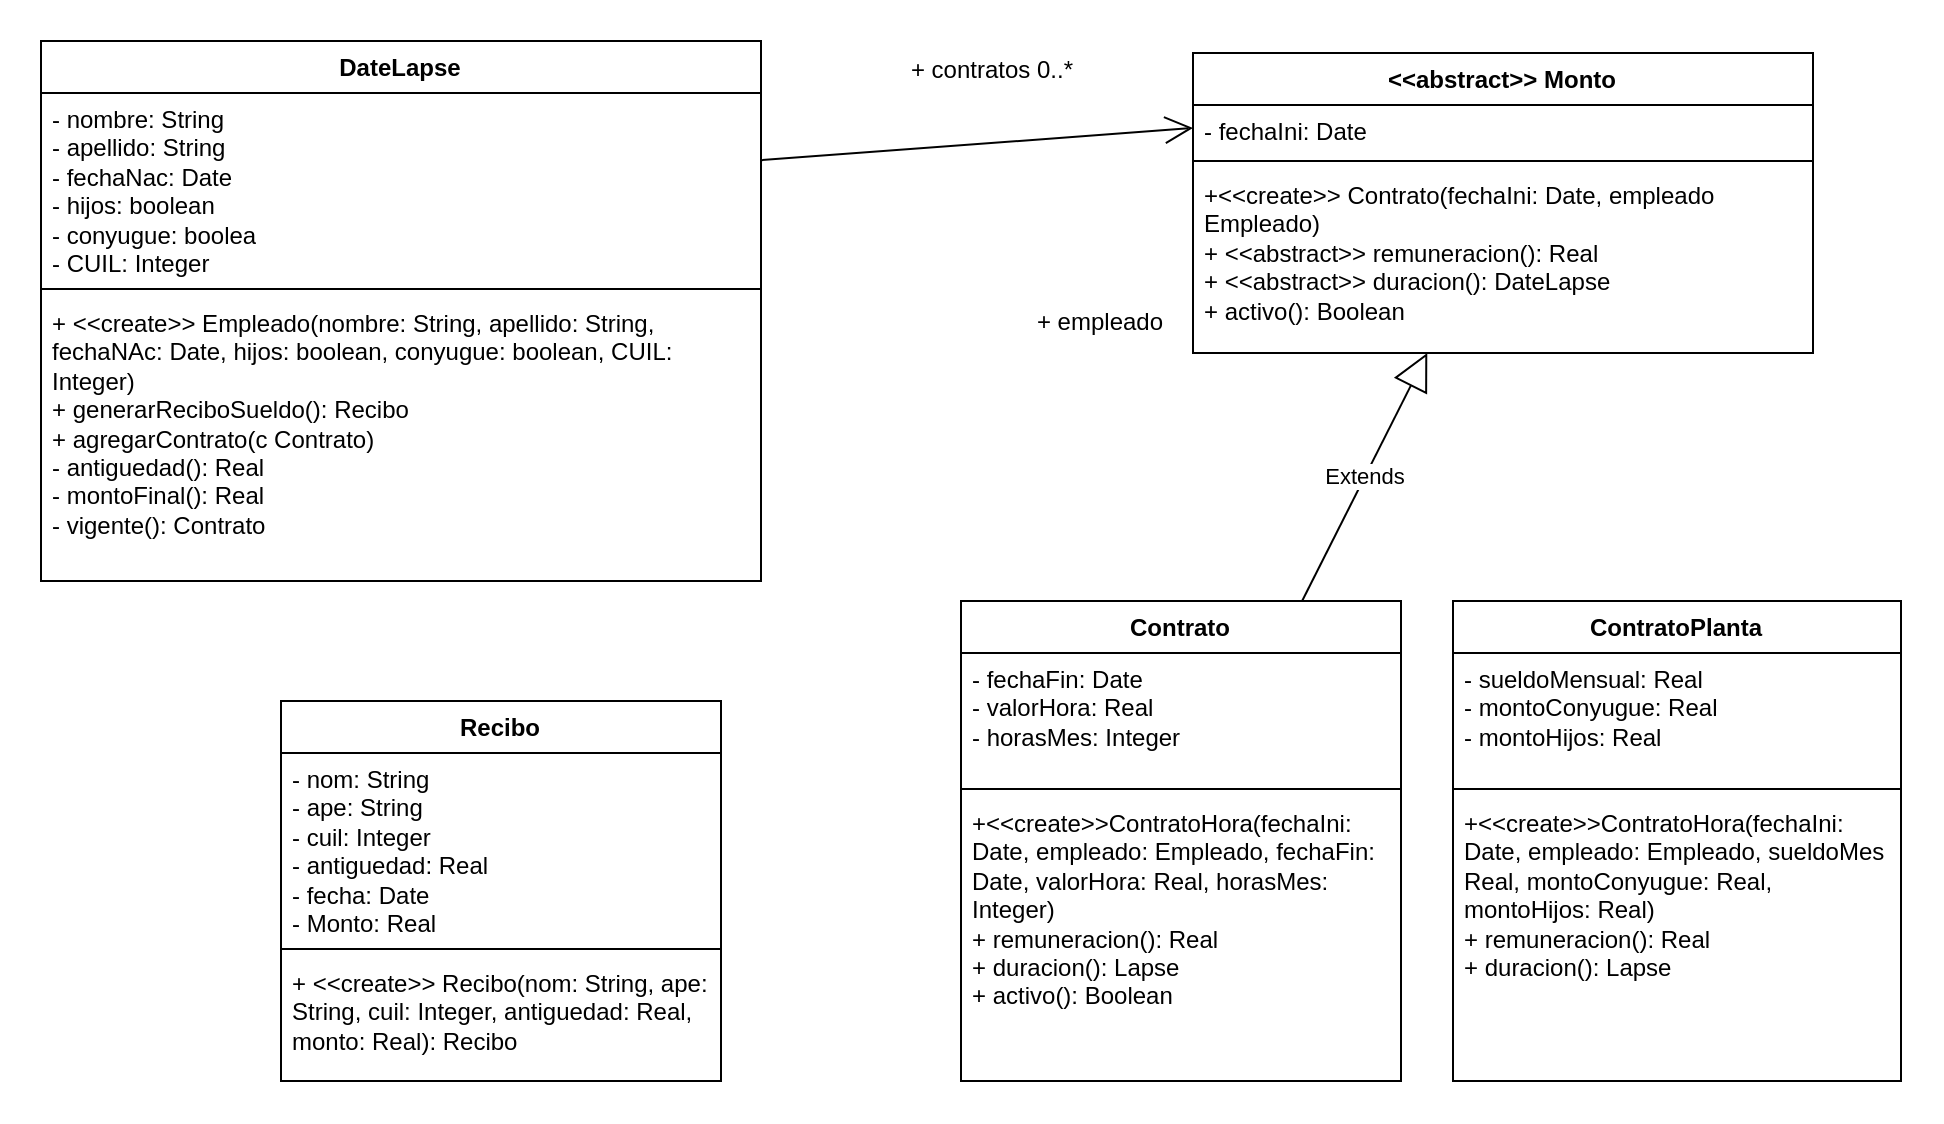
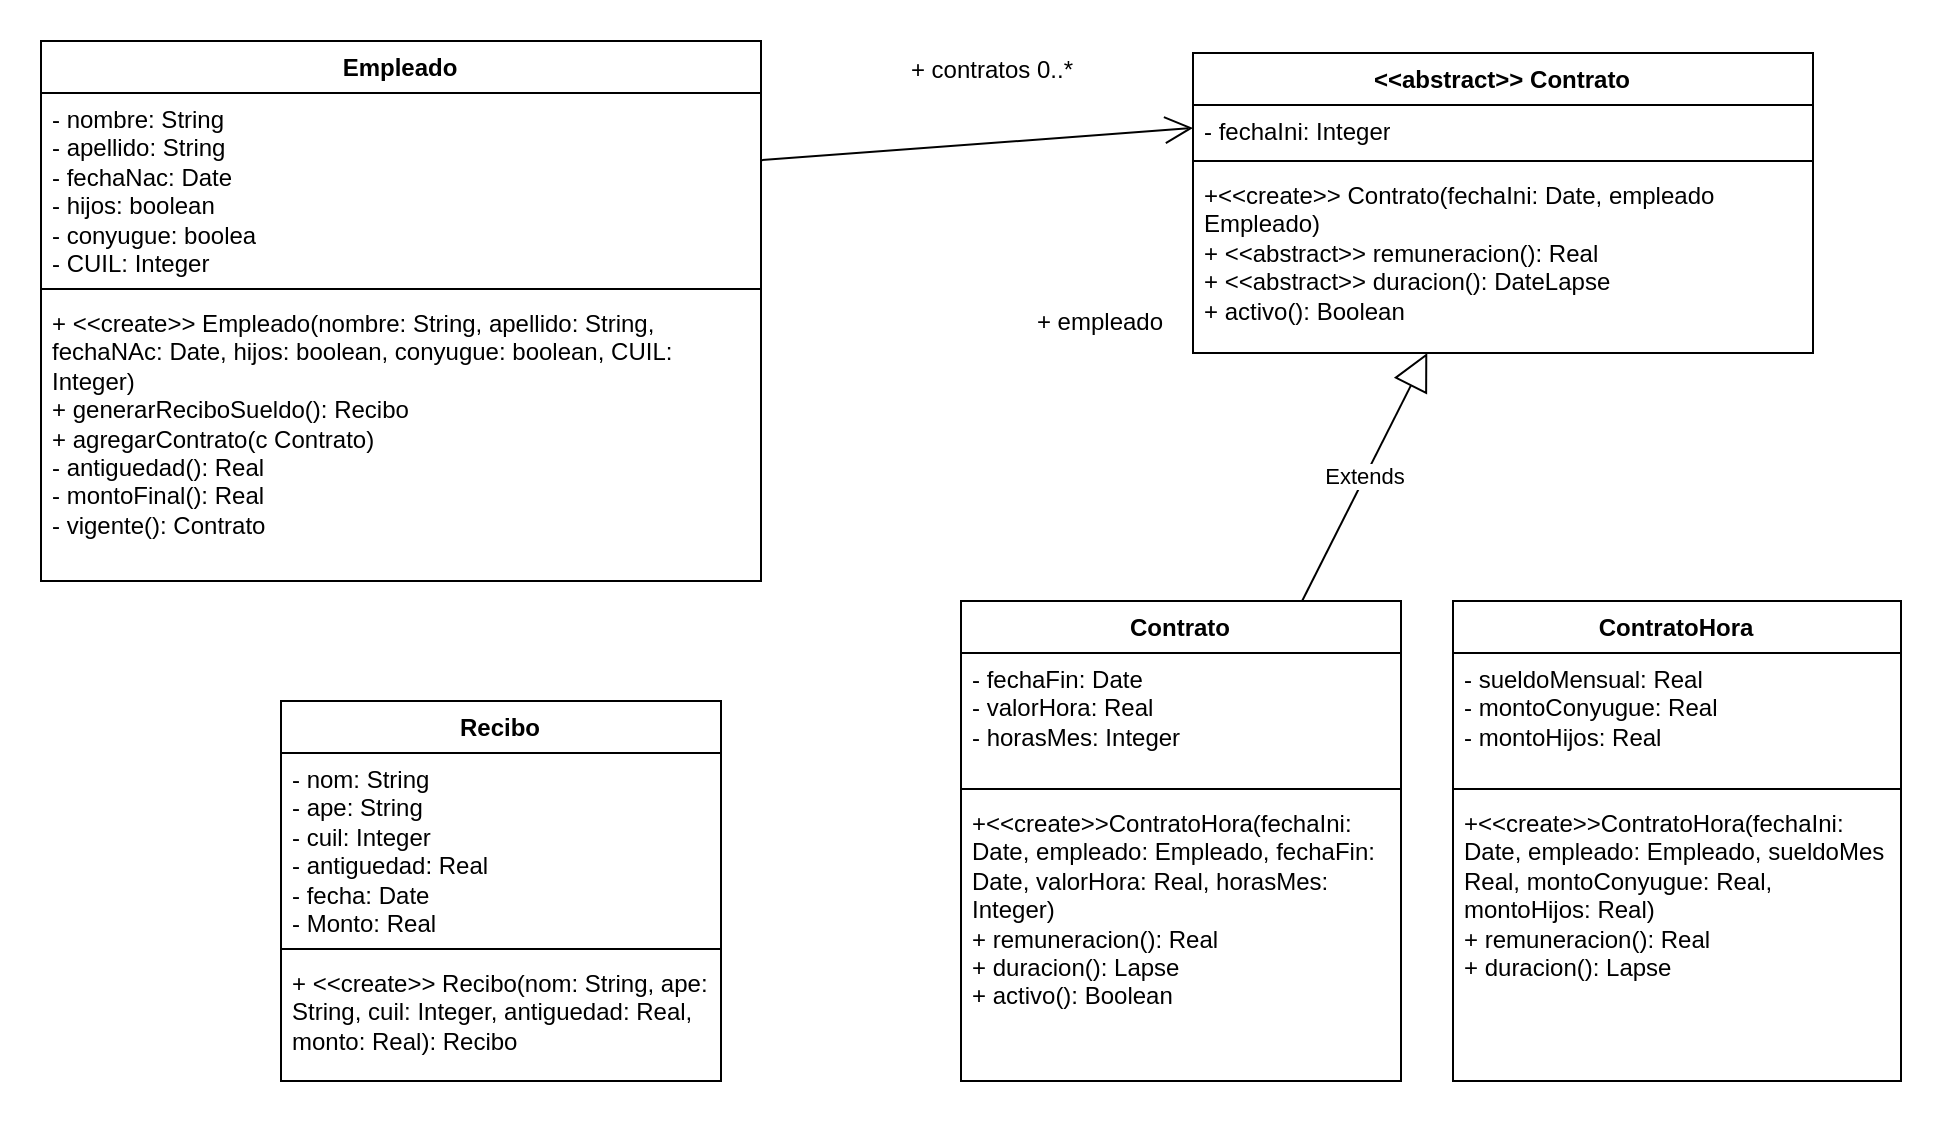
  <mxCell id="0" />
  <mxCell id="1" parent="0" />
- <mxCell id="2" value="DateLapse" style="swimlane;fontStyle=1;align=center;verticalAlign=top;childLayout=stackLayout;horizontal=1;startSize=26;horizontalStack=0;resizeParent=1;resizeParentMax=0;resizeLast=0;collapsible=1;marginBottom=0;whiteSpace=wrap;html=1;" parent="1" vertex="1"><mxGeometry y="20" width="360" height="270" as="geometry" x="20" /></mxCell>
+ <mxCell id="2" value="Empleado" style="swimlane;fontStyle=1;align=center;verticalAlign=top;childLayout=stackLayout;horizontal=1;startSize=26;horizontalStack=0;resizeParent=1;resizeParentMax=0;resizeLast=0;collapsible=1;marginBottom=0;whiteSpace=wrap;html=1;" parent="1" vertex="1"><mxGeometry y="20" width="360" height="270" as="geometry" x="20" /></mxCell>
  <mxCell id="3" value="- nombre: String&lt;br&gt;- apellido: String&lt;br&gt;- fechaNac: Date&lt;br&gt;- hijos: boolean&lt;br&gt;- conyugue: boolea&lt;br&gt;- CUIL: Integer" style="text;strokeColor=none;fillColor=none;align=left;verticalAlign=top;spacingLeft=4;spacingRight=4;overflow=hidden;rotatable=0;points=[[0,0.5],[1,0.5]];portConstraint=eastwest;whiteSpace=wrap;html=1;" parent="2" vertex="1"><mxGeometry y="26" width="360" height="94" as="geometry" /></mxCell>
  <mxCell id="4" value="" style="line;strokeWidth=1;fillColor=none;align=left;verticalAlign=middle;spacingTop=-1;spacingLeft=3;spacingRight=3;rotatable=0;labelPosition=right;points=[];portConstraint=eastwest;strokeColor=inherit;" parent="2" vertex="1"><mxGeometry y="120" width="360" height="8" as="geometry" /></mxCell>
  <mxCell id="5" value="+ &amp;lt;&amp;lt;create&amp;gt;&amp;gt; Empleado(nombre: String, apellido: String, fechaNAc: Date, hijos: boolean, conyugue: boolean, CUIL: Integer)&lt;br&gt;+ generarReciboSueldo(): Recibo&lt;br&gt;+ agregarContrato(c Contrato)&lt;br&gt;- antiguedad(): Real&lt;br&gt;- montoFinal(): Real&lt;br&gt;- vigente(): Contrato" style="text;strokeColor=none;fillColor=none;align=left;verticalAlign=top;spacingLeft=4;spacingRight=4;overflow=hidden;rotatable=0;points=[[0,0.5],[1,0.5]];portConstraint=eastwest;whiteSpace=wrap;html=1;" parent="2" vertex="1"><mxGeometry y="128" width="360" height="142" as="geometry" /></mxCell>
- <mxCell id="6" value="&amp;lt;&amp;lt;abstract&amp;gt;&amp;gt; Monto" style="swimlane;fontStyle=1;align=center;verticalAlign=top;childLayout=stackLayout;horizontal=1;startSize=26;horizontalStack=0;resizeParent=1;resizeParentMax=0;resizeLast=0;collapsible=1;marginBottom=0;whiteSpace=wrap;html=1;" parent="1" vertex="1"><mxGeometry x="596" y="26" width="310" height="150" as="geometry" /></mxCell>
- <mxCell id="7" value="- fechaIni: Date" style="text;strokeColor=none;fillColor=none;align=left;verticalAlign=top;spacingLeft=4;spacingRight=4;overflow=hidden;rotatable=0;points=[[0,0.5],[1,0.5]];portConstraint=eastwest;whiteSpace=wrap;html=1;" parent="6" vertex="1"><mxGeometry y="26" width="310" height="24" as="geometry" /></mxCell>
+ <mxCell id="6" value="&amp;lt;&amp;lt;abstract&amp;gt;&amp;gt; Contrato" style="swimlane;fontStyle=1;align=center;verticalAlign=top;childLayout=stackLayout;horizontal=1;startSize=26;horizontalStack=0;resizeParent=1;resizeParentMax=0;resizeLast=0;collapsible=1;marginBottom=0;whiteSpace=wrap;html=1;" parent="1" vertex="1"><mxGeometry x="596" y="26" width="310" height="150" as="geometry" /></mxCell>
+ <mxCell id="7" value="- fechaIni: Integer" style="text;strokeColor=none;fillColor=none;align=left;verticalAlign=top;spacingLeft=4;spacingRight=4;overflow=hidden;rotatable=0;points=[[0,0.5],[1,0.5]];portConstraint=eastwest;whiteSpace=wrap;html=1;" parent="6" vertex="1"><mxGeometry y="26" width="310" height="24" as="geometry" /></mxCell>
  <mxCell id="8" value="" style="line;strokeWidth=1;fillColor=none;align=left;verticalAlign=middle;spacingTop=-1;spacingLeft=3;spacingRight=3;rotatable=0;labelPosition=right;points=[];portConstraint=eastwest;strokeColor=inherit;" parent="6" vertex="1"><mxGeometry y="50" width="310" height="8" as="geometry" /></mxCell>
  <mxCell id="9" value="+&amp;lt;&amp;lt;create&amp;gt;&amp;gt; Contrato(fechaIni: Date, empleado Empleado)&lt;br&gt;+ &amp;lt;&amp;lt;abstract&amp;gt;&amp;gt; remuneracion(): Real&lt;br&gt;+ &amp;lt;&amp;lt;abstract&amp;gt;&amp;gt; duracion(): DateLapse&lt;br&gt;+ activo(): Boolean" style="text;strokeColor=none;fillColor=none;align=left;verticalAlign=top;spacingLeft=4;spacingRight=4;overflow=hidden;rotatable=0;points=[[0,0.5],[1,0.5]];portConstraint=eastwest;whiteSpace=wrap;html=1;" parent="6" vertex="1"><mxGeometry y="58" width="310" height="92" as="geometry" /></mxCell>
  <mxCell id="10" value="Contrato" style="swimlane;fontStyle=1;align=center;verticalAlign=top;childLayout=stackLayout;horizontal=1;startSize=26;horizontalStack=0;resizeParent=1;resizeParentMax=0;resizeLast=0;collapsible=1;marginBottom=0;whiteSpace=wrap;html=1;" parent="1" vertex="1"><mxGeometry x="480" y="300" width="220" height="240" as="geometry" /></mxCell>
  <mxCell id="11" value="- fechaFin: Date&lt;br&gt;- valorHora: Real&lt;br&gt;- horasMes: Integer" style="text;strokeColor=none;fillColor=none;align=left;verticalAlign=top;spacingLeft=4;spacingRight=4;overflow=hidden;rotatable=0;points=[[0,0.5],[1,0.5]];portConstraint=eastwest;whiteSpace=wrap;html=1;" parent="10" vertex="1"><mxGeometry y="26" width="220" height="64" as="geometry" /></mxCell>
  <mxCell id="12" value="" style="line;strokeWidth=1;fillColor=none;align=left;verticalAlign=middle;spacingTop=-1;spacingLeft=3;spacingRight=3;rotatable=0;labelPosition=right;points=[];portConstraint=eastwest;strokeColor=inherit;" parent="10" vertex="1"><mxGeometry y="90" width="220" height="8" as="geometry" /></mxCell>
  <mxCell id="13" value="+&amp;lt;&amp;lt;create&amp;gt;&amp;gt;ContratoHora(fechaIni: Date, empleado: Empleado, fechaFin: Date, valorHora: Real, horasMes: Integer)&lt;br&gt;+ remuneracion(): Real&lt;br&gt;+ duracion(): Lapse&lt;br&gt;+ activo(): Boolean" style="text;strokeColor=none;fillColor=none;align=left;verticalAlign=top;spacingLeft=4;spacingRight=4;overflow=hidden;rotatable=0;points=[[0,0.5],[1,0.5]];portConstraint=eastwest;whiteSpace=wrap;html=1;" parent="10" vertex="1"><mxGeometry y="98" width="220" height="142" as="geometry" /></mxCell>
- <mxCell id="14" value="ContratoPlanta" style="swimlane;fontStyle=1;align=center;verticalAlign=top;childLayout=stackLayout;horizontal=1;startSize=26;horizontalStack=0;resizeParent=1;resizeParentMax=0;resizeLast=0;collapsible=1;marginBottom=0;whiteSpace=wrap;html=1;" parent="1" vertex="1"><mxGeometry x="726" y="300" width="224" height="240" as="geometry" /></mxCell>
+ <mxCell id="14" value="ContratoHora" style="swimlane;fontStyle=1;align=center;verticalAlign=top;childLayout=stackLayout;horizontal=1;startSize=26;horizontalStack=0;resizeParent=1;resizeParentMax=0;resizeLast=0;collapsible=1;marginBottom=0;whiteSpace=wrap;html=1;" parent="1" vertex="1"><mxGeometry x="726" y="300" width="224" height="240" as="geometry" /></mxCell>
  <mxCell id="15" value="- sueldoMensual: Real&lt;br&gt;- montoConyugue: Real&lt;br&gt;- montoHijos: Real" style="text;strokeColor=none;fillColor=none;align=left;verticalAlign=top;spacingLeft=4;spacingRight=4;overflow=hidden;rotatable=0;points=[[0,0.5],[1,0.5]];portConstraint=eastwest;whiteSpace=wrap;html=1;" parent="14" vertex="1"><mxGeometry y="26" width="224" height="64" as="geometry" /></mxCell>
  <mxCell id="16" value="" style="line;strokeWidth=1;fillColor=none;align=left;verticalAlign=middle;spacingTop=-1;spacingLeft=3;spacingRight=3;rotatable=0;labelPosition=right;points=[];portConstraint=eastwest;strokeColor=inherit;" parent="14" vertex="1"><mxGeometry y="90" width="224" height="8" as="geometry" /></mxCell>
  <mxCell id="17" value="+&amp;lt;&amp;lt;create&amp;gt;&amp;gt;ContratoHora(fechaIni: Date, empleado: Empleado, sueldoMes Real, montoConyugue: Real, montoHijos: Real)&lt;br&gt;+ remuneracion(): Real&lt;br&gt;+ duracion(): Lapse" style="text;strokeColor=none;fillColor=none;align=left;verticalAlign=top;spacingLeft=4;spacingRight=4;overflow=hidden;rotatable=0;points=[[0,0.5],[1,0.5]];portConstraint=eastwest;whiteSpace=wrap;html=1;" parent="14" vertex="1"><mxGeometry y="98" width="224" height="142" as="geometry" /></mxCell>
  <mxCell id="18" value="" style="endArrow=open;endFill=1;endSize=12;html=1;rounded=0;entryX=0;entryY=0.25;entryDx=0;entryDy=0;" parent="1" source="3" target="6" edge="1"><mxGeometry width="160" relative="1" as="geometry"><mxPoint x="430" y="66" as="sourcePoint" /><mxPoint x="590" y="70" as="targetPoint" /></mxGeometry></mxCell>
  <mxCell id="19" value="Extends" style="endArrow=block;endSize=16;endFill=0;html=1;rounded=0;" parent="1" source="10" target="6" edge="1"><mxGeometry width="160" relative="1" as="geometry"><mxPoint x="586" y="190" as="sourcePoint" /><mxPoint x="746" y="190" as="targetPoint" /></mxGeometry></mxCell>
  <mxCell id="20" value="+ contratos 0..*" style="text;strokeColor=none;align=center;fillColor=none;html=1;verticalAlign=middle;whiteSpace=wrap;rounded=0;" parent="1" vertex="1"><mxGeometry x="441" y="20" width="110" height="30" as="geometry" /></mxCell>
  <mxCell id="21" value="Recibo" style="swimlane;fontStyle=1;align=center;verticalAlign=top;childLayout=stackLayout;horizontal=1;startSize=26;horizontalStack=0;resizeParent=1;resizeParentMax=0;resizeLast=0;collapsible=1;marginBottom=0;whiteSpace=wrap;html=1;" parent="1" vertex="1"><mxGeometry x="140" y="350" width="220" height="190" as="geometry" /></mxCell>
  <mxCell id="22" value="- nom: String&lt;br&gt;- ape: String&lt;br&gt;- cuil: Integer&lt;br&gt;- antiguedad: Real&lt;br&gt;- fecha: Date&lt;br&gt;- Monto: Real" style="text;strokeColor=none;fillColor=none;align=left;verticalAlign=top;spacingLeft=4;spacingRight=4;overflow=hidden;rotatable=0;points=[[0,0.5],[1,0.5]];portConstraint=eastwest;whiteSpace=wrap;html=1;" parent="21" vertex="1"><mxGeometry y="26" width="220" height="94" as="geometry" /></mxCell>
  <mxCell id="23" value="" style="line;strokeWidth=1;fillColor=none;align=left;verticalAlign=middle;spacingTop=-1;spacingLeft=3;spacingRight=3;rotatable=0;labelPosition=right;points=[];portConstraint=eastwest;strokeColor=inherit;" parent="21" vertex="1"><mxGeometry y="120" width="220" height="8" as="geometry" /></mxCell>
  <mxCell id="24" value="+ &amp;lt;&amp;lt;create&amp;gt;&amp;gt; Recibo(nom: String, ape: String, cuil: Integer, antiguedad: Real, monto: Real): Recibo" style="text;strokeColor=none;fillColor=none;align=left;verticalAlign=top;spacingLeft=4;spacingRight=4;overflow=hidden;rotatable=0;points=[[0,0.5],[1,0.5]];portConstraint=eastwest;whiteSpace=wrap;html=1;" parent="21" vertex="1"><mxGeometry y="128" width="220" height="62" as="geometry" /></mxCell>
  <mxCell id="25" value="+ empleado" style="text;strokeColor=none;align=center;fillColor=none;html=1;verticalAlign=middle;whiteSpace=wrap;rounded=0;" parent="1" vertex="1"><mxGeometry x="510" y="146" width="80" height="30" as="geometry" /></mxCell>
